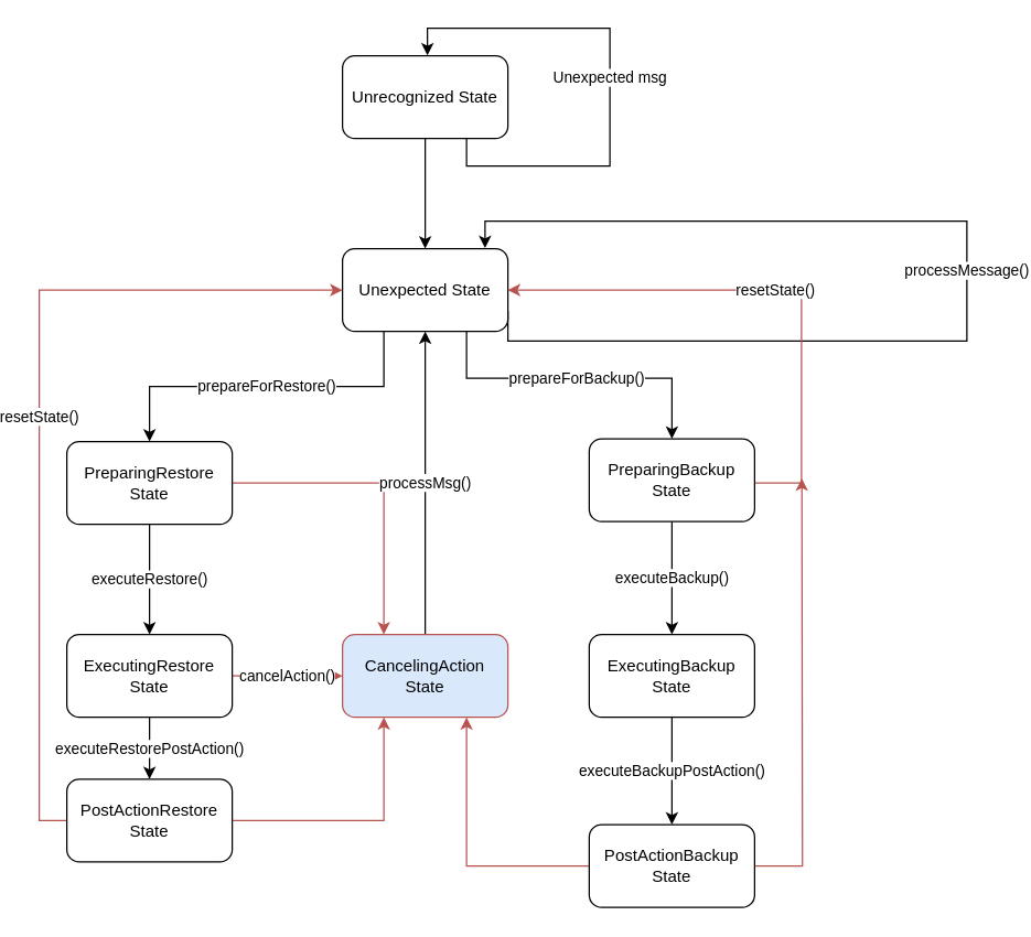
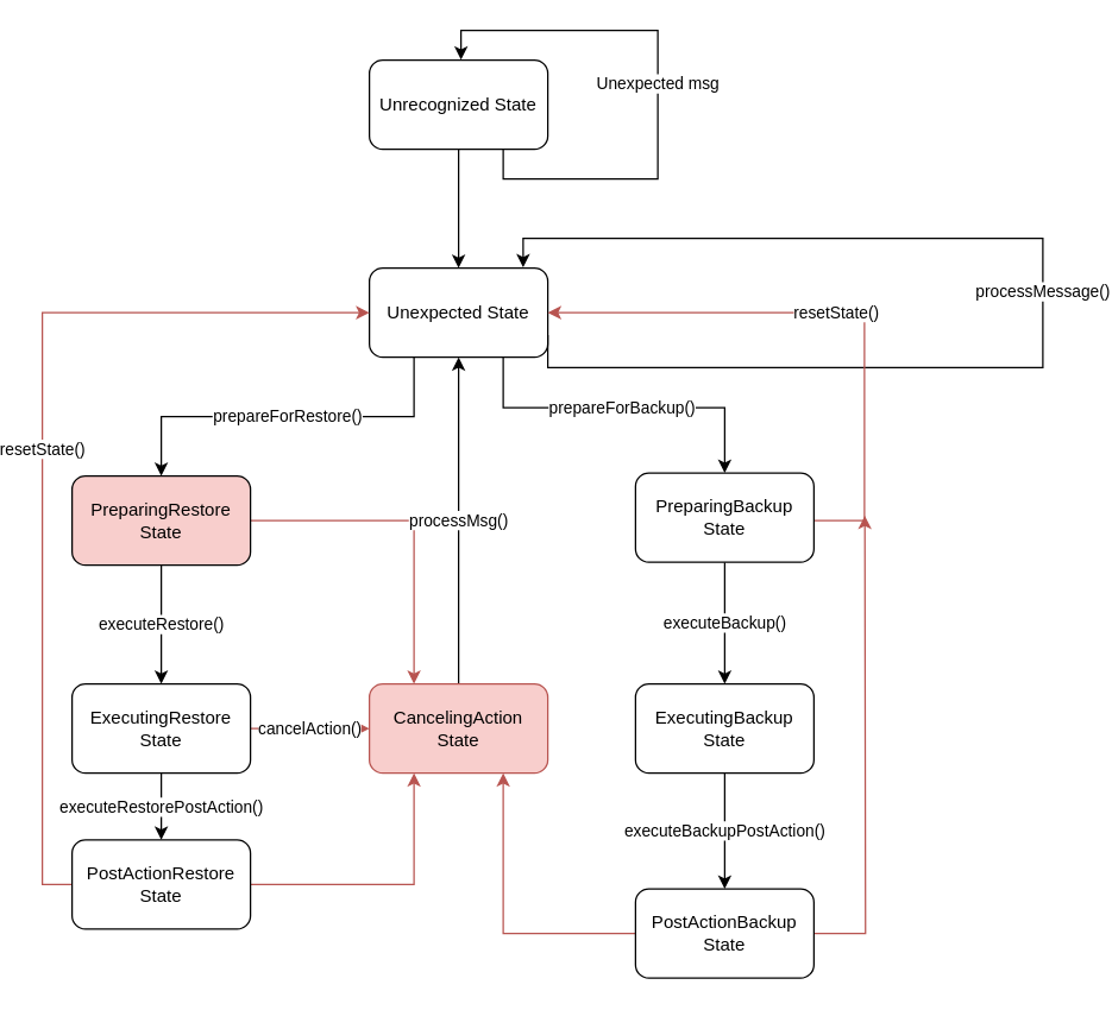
  <mxCell id="0" />
  <mxCell id="1" parent="0" />
  <mxCell id="2" value="" style="edgeStyle=orthogonalEdgeStyle;rounded=0;orthogonalLoop=1;jettySize=auto;html=1;" edge="1" parent="1" source="4" target="8"><mxGeometry relative="1" as="geometry" /></mxCell>
  <mxCell id="3" value="Unexpected msg" style="edgeStyle=orthogonalEdgeStyle;rounded=0;orthogonalLoop=1;jettySize=auto;html=1;exitX=0.75;exitY=1;exitDx=0;exitDy=0;" edge="1" parent="1" source="4"><mxGeometry relative="1" as="geometry"><mxPoint x="281.647" y="39.702" as="targetPoint" /><Array as="points"><mxPoint x="310" y="120" /><mxPoint x="414" y="120" /><mxPoint x="414" y="20" /><mxPoint x="282" y="20" /></Array></mxGeometry></mxCell>
  <mxCell id="4" value="Unrecognized State" style="rounded=1;whiteSpace=wrap;html=1;" vertex="1" parent="1"><mxGeometry x="220" y="40" width="120" height="60" as="geometry" /></mxCell>
  <mxCell id="5" value="processMessage()" style="edgeStyle=orthogonalEdgeStyle;rounded=0;orthogonalLoop=1;jettySize=auto;html=1;exitX=1;exitY=0.75;exitDx=0;exitDy=0;entryX=0.862;entryY=-0.007;entryDx=0;entryDy=0;entryPerimeter=0;" edge="1" parent="1" source="8" target="8"><mxGeometry relative="1" as="geometry"><mxPoint x="325" y="174" as="targetPoint" /><Array as="points"><mxPoint x="340" y="247" /><mxPoint x="673" y="247" /><mxPoint x="673" y="160" /><mxPoint x="323" y="160" /></Array></mxGeometry></mxCell>
  <mxCell id="6" value="prepareForBackup()" style="edgeStyle=orthogonalEdgeStyle;rounded=0;orthogonalLoop=1;jettySize=auto;html=1;exitX=0.75;exitY=1;exitDx=0;exitDy=0;" edge="1" parent="1" source="8" target="11"><mxGeometry relative="1" as="geometry"><Array as="points"><mxPoint x="310" y="274" /><mxPoint x="459" y="274" /></Array></mxGeometry></mxCell>
  <mxCell id="7" value="prepareForRestore()" style="edgeStyle=orthogonalEdgeStyle;rounded=0;orthogonalLoop=1;jettySize=auto;html=1;exitX=0.25;exitY=1;exitDx=0;exitDy=0;entryX=0.5;entryY=0;entryDx=0;entryDy=0;" edge="1" parent="1" source="8" target="14"><mxGeometry relative="1" as="geometry"><Array as="points"><mxPoint x="250" y="280" /><mxPoint x="80" y="280" /></Array></mxGeometry></mxCell>
  <mxCell id="8" value="Unexpected State" style="rounded=1;whiteSpace=wrap;html=1;" vertex="1" parent="1"><mxGeometry x="220" y="180" width="120" height="60" as="geometry" /></mxCell>
  <mxCell id="9" value="resetState()" style="edgeStyle=orthogonalEdgeStyle;rounded=0;orthogonalLoop=1;jettySize=auto;html=1;exitX=1;exitY=0.5;exitDx=0;exitDy=0;entryX=1;entryY=0.5;entryDx=0;entryDy=0;fillColor=#f8cecc;strokeColor=#b85450;" edge="1" parent="1" source="11" target="8"><mxGeometry relative="1" as="geometry"><Array as="points"><mxPoint x="519" y="350" /><mxPoint x="553" y="350" /><mxPoint x="553" y="210" /></Array></mxGeometry></mxCell>
  <mxCell id="10" value="executeBackup()" style="edgeStyle=orthogonalEdgeStyle;rounded=0;orthogonalLoop=1;jettySize=auto;html=1;" edge="1" parent="1" source="11" target="16"><mxGeometry relative="1" as="geometry" /></mxCell>
  <mxCell id="11" value="PreparingBackup State" style="rounded=1;whiteSpace=wrap;html=1;" vertex="1" parent="1"><mxGeometry x="399" y="318" width="120" height="60" as="geometry" /></mxCell>
  <mxCell id="12" value="executeRestore()" style="edgeStyle=orthogonalEdgeStyle;rounded=0;orthogonalLoop=1;jettySize=auto;html=1;" edge="1" parent="1" source="14" target="19"><mxGeometry relative="1" as="geometry" /></mxCell>
  <mxCell id="13" style="edgeStyle=orthogonalEdgeStyle;rounded=0;orthogonalLoop=1;jettySize=auto;html=1;exitX=1;exitY=0.5;exitDx=0;exitDy=0;entryX=0.25;entryY=0;entryDx=0;entryDy=0;fillColor=#f8cecc;strokeColor=#b85450;" edge="1" parent="1" source="14" target="27"><mxGeometry relative="1" as="geometry" /></mxCell>
- <mxCell id="14" value="PreparingRestore State" style="rounded=1;whiteSpace=wrap;html=1;" vertex="1" parent="1"><mxGeometry x="20" y="320" width="120" height="60" as="geometry" /></mxCell>
+ <mxCell id="14" value="PreparingRestore State" style="rounded=1;whiteSpace=wrap;html=1;fillColor=#f8cecc;" vertex="1" parent="1"><mxGeometry x="20" y="320" width="120" height="60" as="geometry" /></mxCell>
  <mxCell id="15" value="executeBackupPostAction()" style="edgeStyle=orthogonalEdgeStyle;rounded=0;orthogonalLoop=1;jettySize=auto;html=1;" edge="1" parent="1" source="16" target="22"><mxGeometry relative="1" as="geometry" /></mxCell>
  <mxCell id="16" value="ExecutingBackup State" style="rounded=1;whiteSpace=wrap;html=1;" vertex="1" parent="1"><mxGeometry x="399" y="460" width="120" height="60" as="geometry" /></mxCell>
  <mxCell id="17" value="executeRestorePostAction()" style="edgeStyle=orthogonalEdgeStyle;rounded=0;orthogonalLoop=1;jettySize=auto;html=1;" edge="1" parent="1" source="19" target="25"><mxGeometry relative="1" as="geometry" /></mxCell>
  <mxCell id="18" value="cancelAction()" style="edgeStyle=orthogonalEdgeStyle;rounded=0;orthogonalLoop=1;jettySize=auto;html=1;exitX=1;exitY=0.5;exitDx=0;exitDy=0;entryX=0;entryY=0.5;entryDx=0;entryDy=0;fillColor=#f8cecc;strokeColor=#b85450;" edge="1" parent="1" source="19" target="27"><mxGeometry relative="1" as="geometry" /></mxCell>
  <mxCell id="19" value="ExecutingRestore State" style="rounded=1;whiteSpace=wrap;html=1;" vertex="1" parent="1"><mxGeometry x="20" y="460" width="120" height="60" as="geometry" /></mxCell>
  <mxCell id="20" style="edgeStyle=orthogonalEdgeStyle;rounded=0;orthogonalLoop=1;jettySize=auto;html=1;exitX=1;exitY=0.5;exitDx=0;exitDy=0;fillColor=#f8cecc;strokeColor=#b85450;" edge="1" parent="1" source="22"><mxGeometry relative="1" as="geometry"><mxPoint x="553.247" y="346.739" as="targetPoint" /></mxGeometry></mxCell>
  <mxCell id="21" style="edgeStyle=orthogonalEdgeStyle;rounded=0;orthogonalLoop=1;jettySize=auto;html=1;exitX=0;exitY=0.5;exitDx=0;exitDy=0;entryX=0.75;entryY=1;entryDx=0;entryDy=0;fillColor=#f8cecc;strokeColor=#b85450;" edge="1" parent="1" source="22" target="27"><mxGeometry relative="1" as="geometry" /></mxCell>
  <mxCell id="22" value="PostActionBackup State" style="rounded=1;whiteSpace=wrap;html=1;" vertex="1" parent="1"><mxGeometry x="399" y="598" width="120" height="60" as="geometry" /></mxCell>
  <mxCell id="23" value="resetState()" style="edgeStyle=orthogonalEdgeStyle;rounded=0;orthogonalLoop=1;jettySize=auto;html=1;exitX=0;exitY=0.5;exitDx=0;exitDy=0;entryX=0;entryY=0.5;entryDx=0;entryDy=0;fillColor=#f8cecc;strokeColor=#b85450;" edge="1" parent="1" source="25" target="8"><mxGeometry relative="1" as="geometry" /></mxCell>
  <mxCell id="24" style="edgeStyle=orthogonalEdgeStyle;rounded=0;orthogonalLoop=1;jettySize=auto;html=1;exitX=1;exitY=0.5;exitDx=0;exitDy=0;entryX=0.25;entryY=1;entryDx=0;entryDy=0;fillColor=#f8cecc;strokeColor=#b85450;" edge="1" parent="1" source="25" target="27"><mxGeometry relative="1" as="geometry" /></mxCell>
  <mxCell id="25" value="PostActionRestore State" style="rounded=1;whiteSpace=wrap;html=1;" vertex="1" parent="1"><mxGeometry x="20" y="565" width="120" height="60" as="geometry" /></mxCell>
  <mxCell id="26" value="processMsg()" style="edgeStyle=orthogonalEdgeStyle;rounded=0;orthogonalLoop=1;jettySize=auto;html=1;exitX=0.5;exitY=0;exitDx=0;exitDy=0;" edge="1" parent="1" source="27" target="8"><mxGeometry relative="1" as="geometry" /></mxCell>
- <mxCell id="27" value="CancelingAction State" style="rounded=1;whiteSpace=wrap;html=1;fillColor=#dae8fc;strokeColor=#b85450;" vertex="1" parent="1"><mxGeometry x="220" y="460" width="120" height="60" as="geometry" /></mxCell>
+ <mxCell id="27" value="CancelingAction State" style="rounded=1;whiteSpace=wrap;html=1;fillColor=#f8cecc;strokeColor=#b85450;" vertex="1" parent="1"><mxGeometry x="220" y="460" width="120" height="60" as="geometry" /></mxCell>
